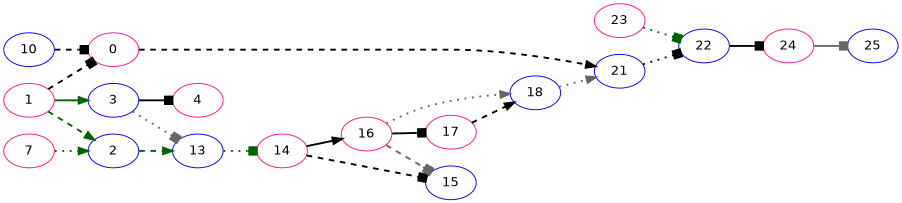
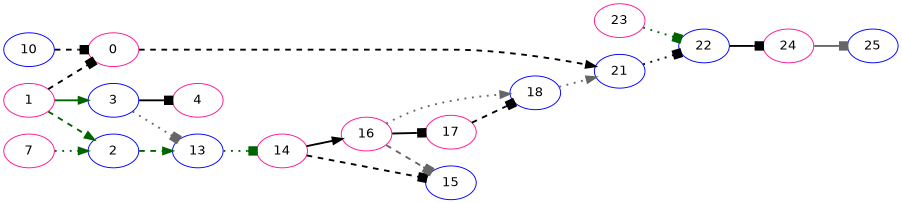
  digraph {
    fontname="DejaVu Sans"
    rankdir=LR
    node [color=deeppink fontname="DejaVu Sans"]
    edge [arrowhead=box color=black fontname="DejaVu Sans" penwidth=2 style=dashed]
    n1 [label=0]
    n2 [color=blue label=21]
    n3 [color=blue label=22]
    n4 [label=1]
    n5 [color=blue label=2]
    n6 [color=blue label=3]
    n7 [color=blue label=13]
    n8 [label=4]
    n9 [color=blue label=10]
    n10 [label=7]
    n11 [label=14]
    n12 [label=16]
    n13 [color=blue label=15]
    n14 [color=blue label=18]
    n15 [label=17]
    n16 [label=24]
    n17 [label=23]
    n18 [color=blue label=25]
    n1 -> n2 [arrowhead=normal]
    n2 -> n3 [style=dotted]
    n3 -> n16 [style=bold]
    n4 -> n1
    n4 -> n5 [arrowhead=normal color=darkgreen]
    n4 -> n6 [arrowhead=normal color=darkgreen style=bold]
    n5 -> n7 [arrowhead=normal color=darkgreen]
    n6 -> n7 [color=gray40 style=dotted]
    n6 -> n8 [style=bold]
    n7 -> n11 [color=darkgreen style=dotted]
    n9 -> n1
    n10 -> n5 [arrowhead=normal color=darkgreen style=dotted]
    n11 -> n12 [arrowhead=normal style=bold]
    n11 -> n13
    n12 -> n13 [color=gray40]
    n12 -> n14 [arrowhead=normal color=gray40 style=dotted]
    n12 -> n15 [style=bold]
    n14 -> n2 [arrowhead=normal color=gray40 style=dotted]
-   n15 -> n14 [arrowhead=normal]
+   n15 -> n14
    n16 -> n18 [color=gray40 style=bold]
    n17 -> n3 [color=darkgreen style=dotted]
  }
